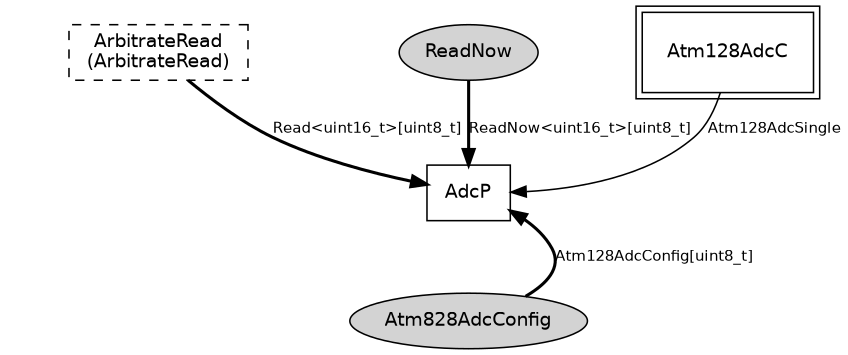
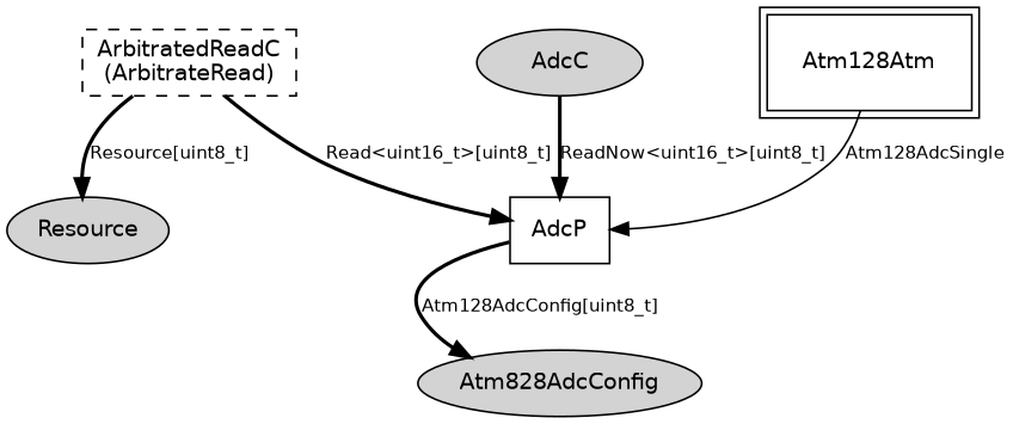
  digraph {
    fontname="DejaVu Sans"
    node [fontname="DejaVu Sans" fontsize=12 shape=box style=filled]
    edge [fontname="DejaVu Sans" fontsize=10 style=bold]
-   n1 [label="ArbitrateRead\n(ArbitrateRead)" style=dashed]
+   n1 [label="ArbitratedReadC\n(ArbitrateRead)" style=dashed]
    AdcP [style=""]
+   n3 [label=Resource shape=ellipse]
    n4 [label=Atm828AdcConfig shape=ellipse]
-   n5 [label=ReadNow shape=ellipse]
-   Atm128AdcC [peripheries=2 style=""]
+   n5 [label=AdcC shape=ellipse]
+   Atm128AdcC [peripheries=2 label=Atm128Atm style=""]
    n1 -> AdcP [label="Read<uint16_t>[uint8_t]"]
-   n4 -> AdcP [label="Atm128AdcConfig[uint8_t]"]
+   n1 -> n3 [label="Resource[uint8_t]"]
+   AdcP -> n4 [label="Atm128AdcConfig[uint8_t]"]
    n5 -> AdcP [label="ReadNow<uint16_t>[uint8_t]"]
    Atm128AdcC -> AdcP [label=Atm128AdcSingle style=""]
  }
